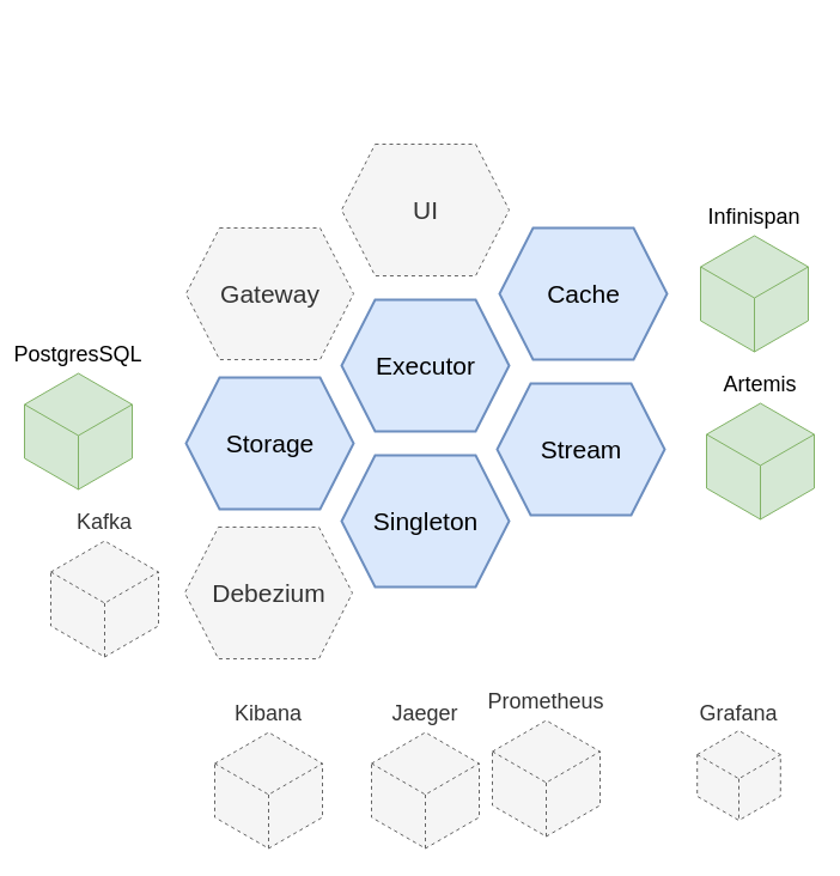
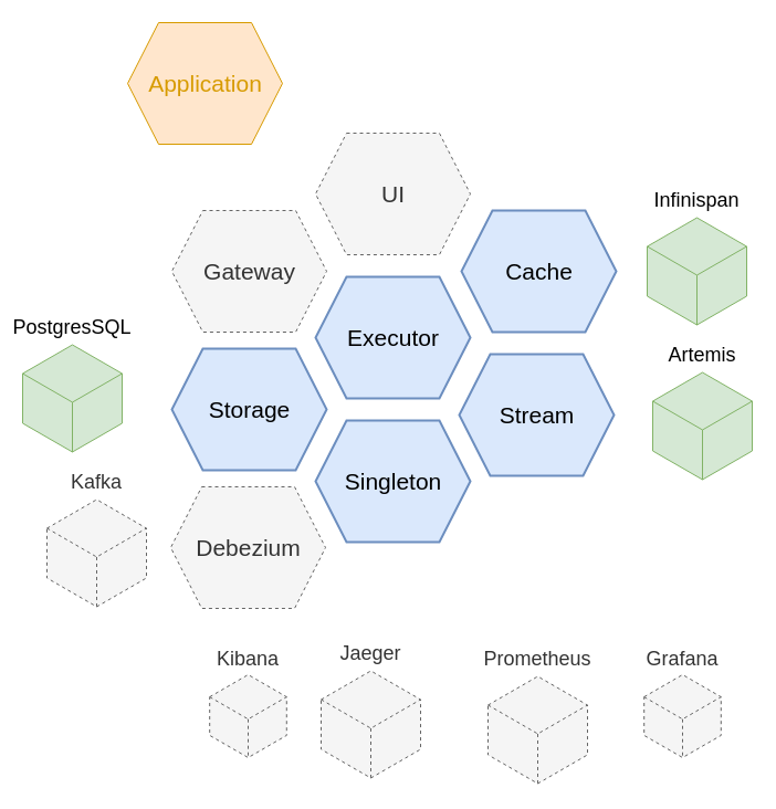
  <mxCell id="0" />
  <mxCell id="1" parent="0" />
  <mxCell id="2" value="Executor" style="verticalLabelPosition=middle;verticalAlign=middle;html=1;strokeWidth=2;shape=hexagon;perimeter=hexagonPerimeter2;arcSize=6;size=0.2;labelPosition=center;align=center;fontSize=21;fillColor=#dae8fc;strokeColor=#6c8ebf;" parent="1" vertex="1"><mxGeometry x="285" y="250" width="140" height="110" as="geometry" /></mxCell>
  <mxCell id="3" value="Singleton" style="verticalLabelPosition=middle;verticalAlign=middle;html=1;strokeWidth=2;shape=hexagon;perimeter=hexagonPerimeter2;arcSize=6;size=0.2;labelPosition=center;align=center;fontSize=21;fillColor=#dae8fc;strokeColor=#6c8ebf;" parent="1" vertex="1"><mxGeometry x="285" y="380" width="140" height="110" as="geometry" /></mxCell>
  <mxCell id="4" value="Stream" style="verticalLabelPosition=middle;verticalAlign=middle;html=1;strokeWidth=2;shape=hexagon;perimeter=hexagonPerimeter2;arcSize=6;size=0.2;labelPosition=center;align=center;fontSize=21;fillColor=#dae8fc;strokeColor=#6c8ebf;" parent="1" vertex="1"><mxGeometry x="415" y="320" width="140" height="110" as="geometry" /></mxCell>
  <mxCell id="5" value="Cache" style="verticalLabelPosition=middle;verticalAlign=middle;html=1;strokeWidth=2;shape=hexagon;perimeter=hexagonPerimeter2;arcSize=6;size=0.2;labelPosition=center;align=center;fontSize=21;fillColor=#dae8fc;strokeColor=#6c8ebf;" parent="1" vertex="1"><mxGeometry x="417" y="190" width="140" height="110" as="geometry" /></mxCell>
  <mxCell id="6" value="Storage" style="verticalLabelPosition=middle;verticalAlign=middle;html=1;strokeWidth=2;shape=hexagon;perimeter=hexagonPerimeter2;arcSize=6;size=0.2;labelPosition=center;align=center;fontSize=21;fillColor=#dae8fc;strokeColor=#6c8ebf;" parent="1" vertex="1"><mxGeometry x="155" y="315" width="140" height="110" as="geometry" /></mxCell>
  <mxCell id="7" value="Infinispan" style="html=1;whiteSpace=wrap;aspect=fixed;shape=isoCube;backgroundOutline=1;fontSize=18;verticalAlign=bottom;labelPosition=center;verticalLabelPosition=top;align=center;fillColor=#d5e8d4;strokeColor=#82b366;" parent="1" vertex="1"><mxGeometry x="585" y="195" width="90" height="100" as="geometry" /></mxCell>
  <mxCell id="8" value="Artemis" style="html=1;whiteSpace=wrap;aspect=fixed;shape=isoCube;backgroundOutline=1;fontSize=18;verticalAlign=bottom;labelPosition=center;verticalLabelPosition=top;align=center;fillColor=#d5e8d4;strokeColor=#82b366;" parent="1" vertex="1"><mxGeometry x="590" y="335" width="90" height="100" as="geometry" /></mxCell>
  <mxCell id="9" value="PostgresSQL" style="html=1;whiteSpace=wrap;aspect=fixed;shape=isoCube;backgroundOutline=1;fontSize=18;verticalAlign=bottom;labelPosition=center;verticalLabelPosition=top;align=center;fillColor=#d5e8d4;strokeColor=#82b366;" parent="1" vertex="1"><mxGeometry x="20" y="310" width="90" height="100" as="geometry" /></mxCell>
  <mxCell id="10" value="Kafka" style="html=1;whiteSpace=wrap;aspect=fixed;shape=isoCube;backgroundOutline=1;fontSize=18;verticalAlign=bottom;labelPosition=center;verticalLabelPosition=top;align=center;dashed=1;fillColor=#f5f5f5;strokeColor=#666666;fontColor=#333333;" parent="1" vertex="1"><mxGeometry x="42" y="450" width="90" height="100" as="geometry" /></mxCell>
  <mxCell id="11" value="Debezium" style="verticalLabelPosition=middle;verticalAlign=middle;html=1;strokeWidth=1;shape=hexagon;perimeter=hexagonPerimeter2;arcSize=6;size=0.2;labelPosition=center;align=center;fontSize=21;dashed=1;fillColor=#f5f5f5;strokeColor=#666666;fontColor=#333333;" parent="1" vertex="1"><mxGeometry x="154" y="440" width="140" height="110" as="geometry" /></mxCell>
  <mxCell id="12" value="Gateway" style="verticalLabelPosition=middle;verticalAlign=middle;html=1;strokeWidth=1;shape=hexagon;perimeter=hexagonPerimeter2;arcSize=6;size=0.2;labelPosition=center;align=center;fontSize=21;dashed=1;fillColor=#f5f5f5;strokeColor=#666666;fontColor=#333333;" parent="1" vertex="1"><mxGeometry x="155" y="190" width="140" height="110" as="geometry" /></mxCell>
  <mxCell id="13" value="UI" style="verticalLabelPosition=middle;verticalAlign=middle;html=1;strokeWidth=1;shape=hexagon;perimeter=hexagonPerimeter2;arcSize=6;size=0.2;labelPosition=center;align=center;fontSize=21;dashed=1;fillColor=#f5f5f5;strokeColor=#666666;fontColor=#333333;" parent="1" vertex="1"><mxGeometry x="285" y="120" width="140" height="110" as="geometry" /></mxCell>
- <mxCell id="15" value="Kibana" style="html=1;whiteSpace=wrap;aspect=fixed;shape=isoCube;backgroundOutline=1;fontSize=18;verticalAlign=bottom;labelPosition=center;verticalLabelPosition=top;align=center;dashed=1;fillColor=#f5f5f5;strokeColor=#666666;fontColor=#333333;" vertex="1" parent="1"><mxGeometry x="179" y="610" width="90" height="100" as="geometry" /></mxCell>
- <mxCell id="16" value="Jaeger" style="html=1;whiteSpace=wrap;aspect=fixed;shape=isoCube;backgroundOutline=1;fontSize=18;verticalAlign=bottom;labelPosition=center;verticalLabelPosition=top;align=center;dashed=1;fillColor=#f5f5f5;strokeColor=#666666;fontColor=#333333;" vertex="1" parent="1"><mxGeometry x="310" y="610" width="90" height="100" as="geometry" /></mxCell>
- <mxCell id="17" value="Prometheus" style="html=1;whiteSpace=wrap;aspect=fixed;shape=isoCube;backgroundOutline=1;fontSize=18;verticalAlign=bottom;labelPosition=center;verticalLabelPosition=top;align=center;dashed=1;fillColor=#f5f5f5;strokeColor=#666666;fontColor=#333333;" vertex="1" parent="1"><mxGeometry x="411" y="600" width="90" height="100" as="geometry" /></mxCell>
+ <mxCell id="14" value="Application" style="verticalLabelPosition=middle;verticalAlign=middle;html=1;strokeWidth=1;shape=hexagon;perimeter=hexagonPerimeter2;arcSize=6;size=0.2;labelPosition=center;align=center;fontSize=21;fillColor=#ffe6cc;strokeColor=#d79b00;fontColor=#D79B00;" parent="1" vertex="1"><mxGeometry x="115" y="20" width="140" height="110" as="geometry" /></mxCell>
+ <mxCell id="15" value="Kibana" style="html=1;whiteSpace=wrap;aspect=fixed;shape=isoCube;backgroundOutline=1;fontSize=18;verticalAlign=bottom;labelPosition=center;verticalLabelPosition=top;align=center;dashed=1;fillColor=#f5f5f5;strokeColor=#666666;fontColor=#333333;" vertex="1" parent="1"><mxGeometry x="179" y="610" width="90" height="75" as="geometry" /></mxCell>
+ <mxCell id="16" value="Jaeger" style="html=1;whiteSpace=wrap;aspect=fixed;shape=isoCube;backgroundOutline=1;fontSize=18;verticalAlign=bottom;labelPosition=center;verticalLabelPosition=top;align=center;dashed=1;fillColor=#f5f5f5;strokeColor=#666666;fontColor=#333333;" vertex="1" parent="1"><mxGeometry x="290" y="605" width="90" height="100" as="geometry" /></mxCell>
+ <mxCell id="17" value="Prometheus" style="html=1;whiteSpace=wrap;aspect=fixed;shape=isoCube;backgroundOutline=1;fontSize=18;verticalAlign=bottom;labelPosition=center;verticalLabelPosition=top;align=center;dashed=1;fillColor=#f5f5f5;strokeColor=#666666;fontColor=#333333;" vertex="1" parent="1"><mxGeometry x="441" y="610" width="90" height="100" as="geometry" /></mxCell>
  <mxCell id="18" value="Grafana" style="html=1;whiteSpace=wrap;aspect=fixed;shape=isoCube;backgroundOutline=1;fontSize=18;verticalAlign=bottom;labelPosition=center;verticalLabelPosition=top;align=center;dashed=1;fillColor=#f5f5f5;strokeColor=#666666;fontColor=#333333;" vertex="1" parent="1"><mxGeometry x="572" y="610" width="90" height="75" as="geometry" /></mxCell>
